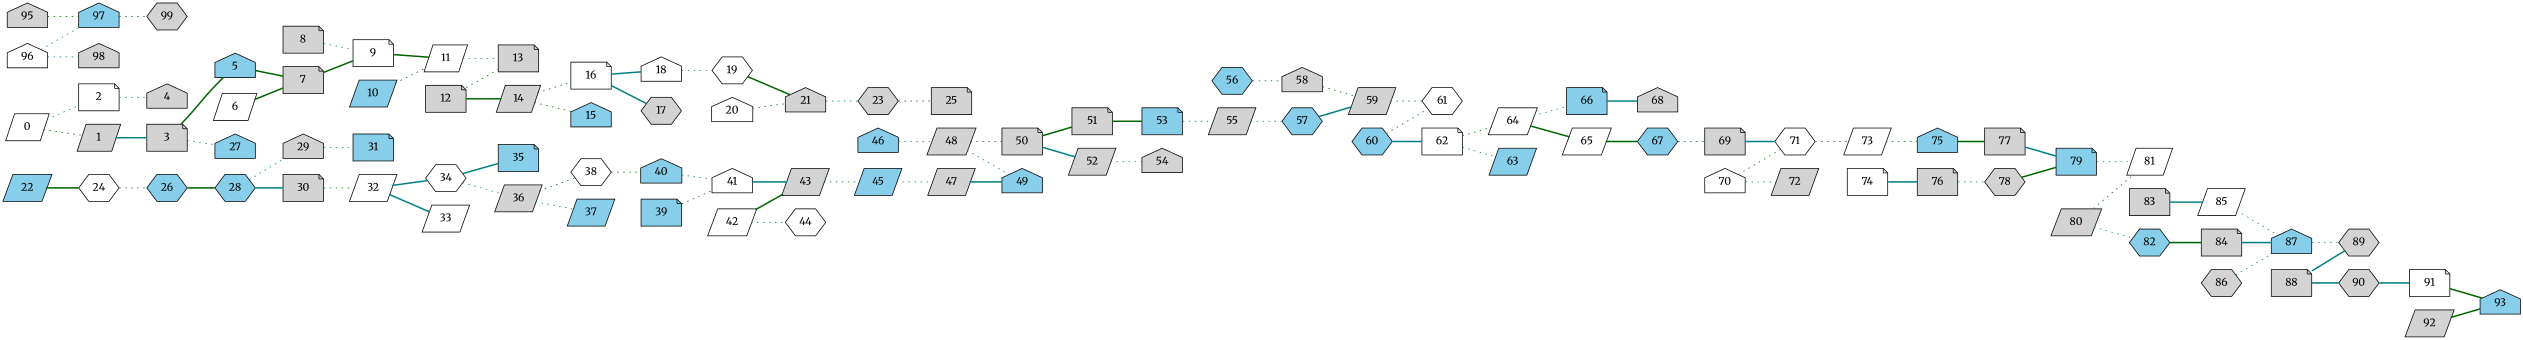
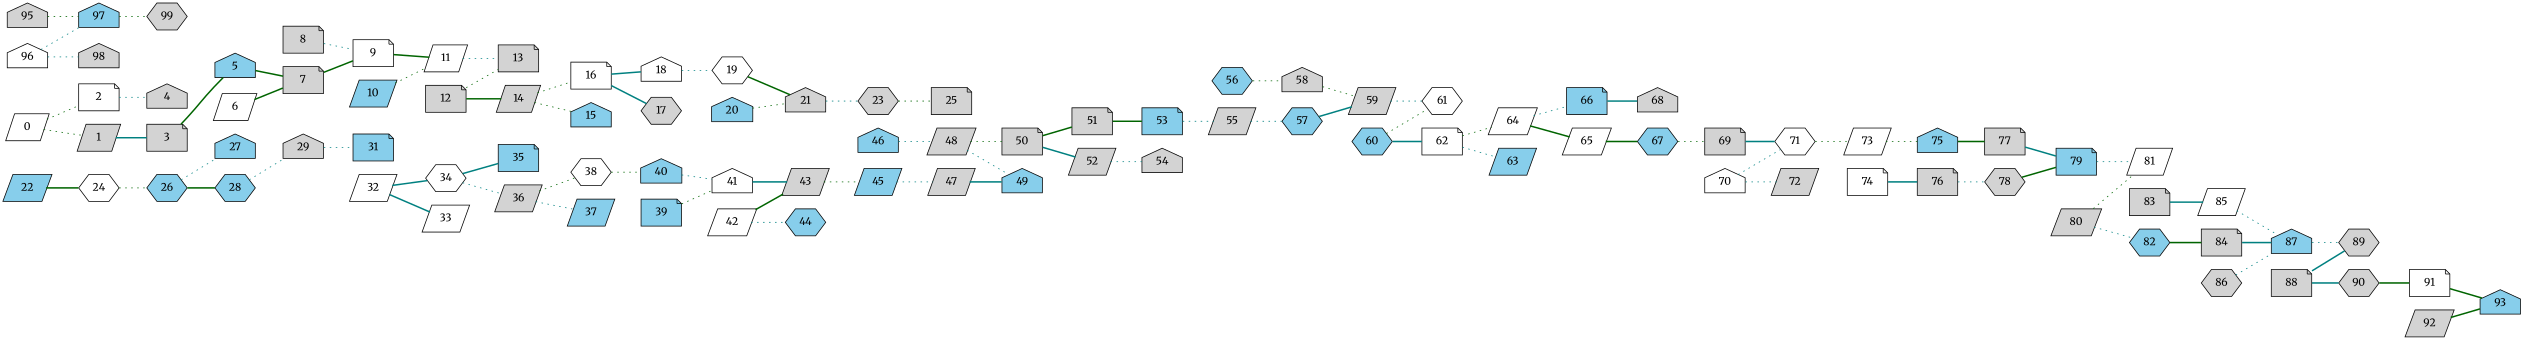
  graph {
    fontname=Merriweather
    rankdir=LR
    node [fillcolor=lightgrey fontname=Merriweather shape=parallelogram style=filled]
    edge [color=teal fontname=Merriweather style=dotted]
    8 [shape=note]
    9 [fillcolor=white shape=note]
    11 [fillcolor=white]
    13 [shape=note]
    25 [shape=note]
    27 [fillcolor=skyblue shape=house]
    26 [fillcolor=skyblue shape=hexagon]
    28 [fillcolor=skyblue shape=hexagon]
    29 [shape=house]
-   30 [shape=note]
    31 [fillcolor=skyblue shape=note]
    32 [fillcolor=white]
    83 [shape=note]
    85 [fillcolor=white]
    87 [fillcolor=skyblue shape=house]
    89 [shape=hexagon]
    3 [shape=note]
    1
    5 [fillcolor=skyblue shape=house]
    7 [shape=note]
    71 [fillcolor=white shape=hexagon]
    73 [fillcolor=white]
    75 [fillcolor=skyblue shape=house]
    77 [shape=note]
    82 [fillcolor=skyblue shape=hexagon]
    84 [shape=note]
    16 [fillcolor=white shape=note]
    18 [fillcolor=white shape=house]
    17 [shape=hexagon]
    19 [fillcolor=white shape=hexagon]
    21 [shape=house]
    60 [fillcolor=skyblue shape=hexagon]
    61 [fillcolor=white shape=hexagon]
    62 [fillcolor=white shape=note]
    64 [fillcolor=white]
    63 [fillcolor=skyblue]
    34 [fillcolor=white shape=hexagon]
    35 [fillcolor=skyblue shape=note]
    36
    38 [fillcolor=white shape=hexagon]
    37 [fillcolor=skyblue]
    40 [fillcolor=skyblue shape=house]
    41 [fillcolor=white shape=house]
    43
    56 [fillcolor=skyblue shape=hexagon]
    58 [shape=house]
    59
    12 [shape=note]
    14
    15 [fillcolor=skyblue shape=house]
    91 [fillcolor=white shape=note]
    93 [fillcolor=skyblue shape=house]
    95 [shape=house]
    97 [fillcolor=skyblue shape=house]
    96 [fillcolor=white shape=house]
    98 [shape=house]
    99 [shape=hexagon]
    49 [fillcolor=skyblue shape=house]
    48
    50 [shape=note]
    51 [shape=note]
    52
    53 [fillcolor=skyblue shape=note]
    54 [shape=house]
    55
    57 [fillcolor=skyblue shape=hexagon]
    66 [fillcolor=skyblue shape=note]
    65 [fillcolor=white]
    68 [shape=house]
    67 [fillcolor=skyblue shape=hexagon]
    79 [fillcolor=skyblue shape=note]
    81 [fillcolor=white]
    69 [shape=note]
    78 [shape=hexagon]
    33 [fillcolor=white]
    86 [shape=hexagon]
    74 [fillcolor=white shape=note]
    76 [shape=note]
    0 [fillcolor=white]
    2 [fillcolor=white shape=note]
    4 [shape=house]
    80
    6 [fillcolor=white]
    88 [shape=note]
    90 [shape=hexagon]
    23 [shape=hexagon]
-   20 [fillcolor=white shape=house]
+   20 [fillcolor=skyblue shape=house]
    45 [fillcolor=skyblue]
    47
    39 [fillcolor=skyblue shape=note]
    92
    24 [fillcolor=white shape=hexagon]
    70 [fillcolor=white shape=house]
    72
    10 [fillcolor=skyblue]
    46 [fillcolor=skyblue shape=house]
    22 [fillcolor=skyblue]
    42 [fillcolor=white]
-   44 [fillcolor=white shape=hexagon]
+   44 [fillcolor=skyblue shape=hexagon]
    8 -- 9
    9 -- 11 [color=darkgreen style=bold]
    11 -- 13
-   3 -- 27
+   26 -- 27
    26 -- 28 [color=darkgreen style=bold]
    28 -- 29
-   28 -- 30 [style=bold]
    29 -- 31
-   30 -- 32 [color=darkgreen]
    32 -- 34 [style=bold]
    32 -- 33 [style=bold]
    83 -- 85 [style=bold]
    85 -- 87
    87 -- 89
    3 -- 5 [color=darkgreen style=bold]
    1 -- 3 [style=bold]
    5 -- 7 [color=darkgreen style=bold]
    7 -- 9 [color=darkgreen style=bold]
    71 -- 73 [color=darkgreen]
    73 -- 75 [color=darkgreen]
    75 -- 77 [color=darkgreen style=bold]
    77 -- 79 [style=bold]
    82 -- 84 [color=darkgreen style=bold]
    84 -- 87 [style=bold]
    16 -- 18 [style=bold]
    16 -- 17 [style=bold]
    18 -- 19
    19 -- 21 [color=darkgreen style=bold]
    21 -- 23
    60 -- 61 [color=darkgreen]
    60 -- 62 [style=bold]
    62 -- 64 [color=darkgreen]
    62 -- 63
    64 -- 66
    64 -- 65 [color=darkgreen style=bold]
    34 -- 35 [style=bold]
    34 -- 36
    36 -- 38 [color=darkgreen]
    36 -- 37
    38 -- 40 [color=darkgreen]
    40 -- 41
    41 -- 43 [style=bold]
    43 -- 45 [color=darkgreen]
    56 -- 58 [color=darkgreen]
    58 -- 59 [color=darkgreen]
    59 -- 61
    12 -- 13 [color=darkgreen]
    12 -- 14 [color=darkgreen style=bold]
    14 -- 16 [color=darkgreen]
    14 -- 15 [color=darkgreen]
    91 -- 93 [color=darkgreen style=bold]
    95 -- 97 [color=darkgreen]
    97 -- 99 [color=darkgreen]
    96 -- 97
    96 -- 98
    48 -- 49
    48 -- 50 [color=darkgreen]
    50 -- 51 [color=darkgreen style=bold]
    50 -- 52 [style=bold]
    51 -- 53 [color=darkgreen style=bold]
    52 -- 54
    53 -- 55
    55 -- 57
    57 -- 59 [style=bold]
    66 -- 68 [style=bold]
    65 -- 67 [color=darkgreen style=bold]
    67 -- 69 [color=darkgreen]
    79 -- 81
    69 -- 71 [style=bold]
    78 -- 79 [color=darkgreen style=bold]
    86 -- 87
    74 -- 76 [style=bold]
    76 -- 78
    0 -- 1 [color=darkgreen]
-   0 -- 2
+   0 -- 2 [color=darkgreen]
    2 -- 4
    80 -- 82
    80 -- 81 [color=darkgreen]
    6 -- 7 [color=darkgreen style=bold]
    88 -- 89 [style=bold]
    88 -- 90 [style=bold]
-   90 -- 91 [style=bold]
+   90 -- 91 [color=darkgreen style=bold]
    23 -- 25 [color=darkgreen]
    20 -- 21 [color=darkgreen]
    45 -- 47
    47 -- 49 [style=bold]
    39 -- 41 [color=darkgreen]
    92 -- 93 [color=darkgreen style=bold]
    24 -- 26 [color=darkgreen]
-   70 -- 71 [color=darkgreen]
+   70 -- 71
    70 -- 72
    10 -- 11 [color=darkgreen]
    46 -- 48
    22 -- 24 [color=darkgreen style=bold]
    42 -- 43 [color=darkgreen style=bold]
    42 -- 44
  }
